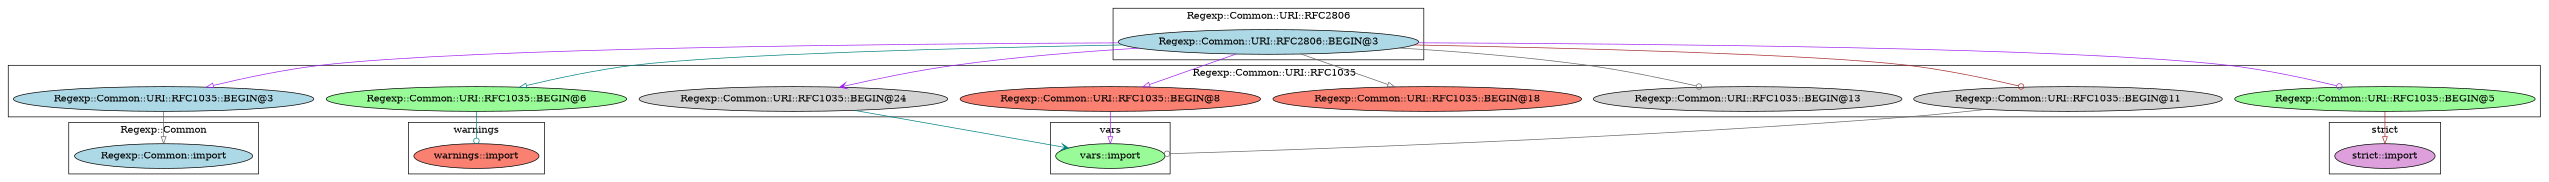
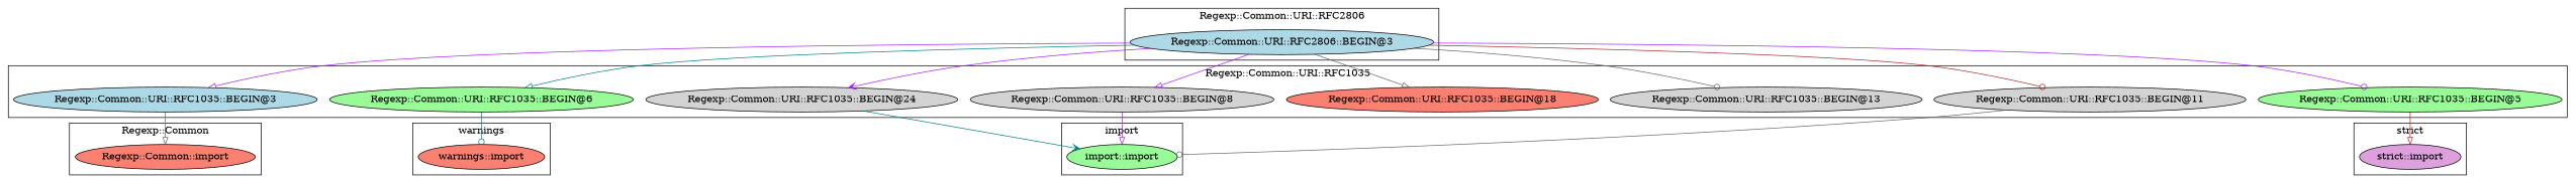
  digraph {
    node [fillcolor=lightblue style=filled]
    edge [arrowhead=onormal color=purple]
    "Regexp::Common::URI::RFC2806::BEGIN@3"
    "Regexp::Common::URI::RFC1035::BEGIN@3"
    "Regexp::Common::URI::RFC1035::BEGIN@6" [fillcolor=palegreen]
    "Regexp::Common::URI::RFC1035::BEGIN@13" [fillcolor=lightgrey]
    "Regexp::Common::URI::RFC1035::BEGIN@18" [fillcolor=salmon]
-   "Regexp::Common::URI::RFC1035::BEGIN@8" [fillcolor=salmon]
+   "Regexp::Common::URI::RFC1035::BEGIN@8" [fillcolor=lightgrey]
    "Regexp::Common::URI::RFC1035::BEGIN@24" [fillcolor=lightgrey]
    "Regexp::Common::URI::RFC1035::BEGIN@5" [fillcolor=palegreen]
    "Regexp::Common::URI::RFC1035::BEGIN@11" [fillcolor=lightgrey]
    "warnings::import" [fillcolor=salmon]
-   "vars::import" [fillcolor=palegreen]
+   "vars::import" [fillcolor=palegreen label="import::import"]
    "strict::import" [fillcolor=plum]
-   "Regexp::Common::import"
+   "Regexp::Common::import" [fillcolor=salmon]
    subgraph cluster_1 {
      label="Regexp::Common::URI::RFC2806"
      "Regexp::Common::URI::RFC2806::BEGIN@3"
    }
    subgraph cluster_2 {
      label="Regexp::Common::URI::RFC1035"
      "Regexp::Common::URI::RFC1035::BEGIN@3"
      "Regexp::Common::URI::RFC1035::BEGIN@6"
      "Regexp::Common::URI::RFC1035::BEGIN@13"
      "Regexp::Common::URI::RFC1035::BEGIN@18"
      "Regexp::Common::URI::RFC1035::BEGIN@8"
      "Regexp::Common::URI::RFC1035::BEGIN@24"
      "Regexp::Common::URI::RFC1035::BEGIN@5"
      "Regexp::Common::URI::RFC1035::BEGIN@11"
    }
    subgraph cluster_3 {
      label=warnings
      "warnings::import"
    }
    subgraph cluster_4 {
-     label=vars
+     label=import
      "vars::import"
    }
    subgraph cluster_5 {
      label="strict"
      "strict::import"
    }
    subgraph cluster_6 {
      label="Regexp::Common"
      "Regexp::Common::import"
    }
    "Regexp::Common::URI::RFC2806::BEGIN@3" -> "Regexp::Common::URI::RFC1035::BEGIN@3"
    "Regexp::Common::URI::RFC2806::BEGIN@3" -> "Regexp::Common::URI::RFC1035::BEGIN@6" [color=teal]
    "Regexp::Common::URI::RFC2806::BEGIN@3" -> "Regexp::Common::URI::RFC1035::BEGIN@13" [arrowhead=odot color=gray40]
    "Regexp::Common::URI::RFC2806::BEGIN@3" -> "Regexp::Common::URI::RFC1035::BEGIN@18" [color=gray40]
    "Regexp::Common::URI::RFC2806::BEGIN@3" -> "Regexp::Common::URI::RFC1035::BEGIN@8"
    "Regexp::Common::URI::RFC2806::BEGIN@3" -> "Regexp::Common::URI::RFC1035::BEGIN@24" [arrowhead=vee]
    "Regexp::Common::URI::RFC2806::BEGIN@3" -> "Regexp::Common::URI::RFC1035::BEGIN@5" [arrowhead=odot]
    "Regexp::Common::URI::RFC2806::BEGIN@3" -> "Regexp::Common::URI::RFC1035::BEGIN@11" [arrowhead=odot color=brown]
    "Regexp::Common::URI::RFC1035::BEGIN@3" -> "Regexp::Common::import" [color=gray40]
    "Regexp::Common::URI::RFC1035::BEGIN@6" -> "warnings::import" [arrowhead=odot color=teal]
    "Regexp::Common::URI::RFC1035::BEGIN@8" -> "vars::import"
    "Regexp::Common::URI::RFC1035::BEGIN@24" -> "vars::import" [arrowhead=vee color=teal]
    "Regexp::Common::URI::RFC1035::BEGIN@5" -> "strict::import" [color=brown]
    "Regexp::Common::URI::RFC1035::BEGIN@11" -> "vars::import" [arrowhead=odot color=gray40]
  }
